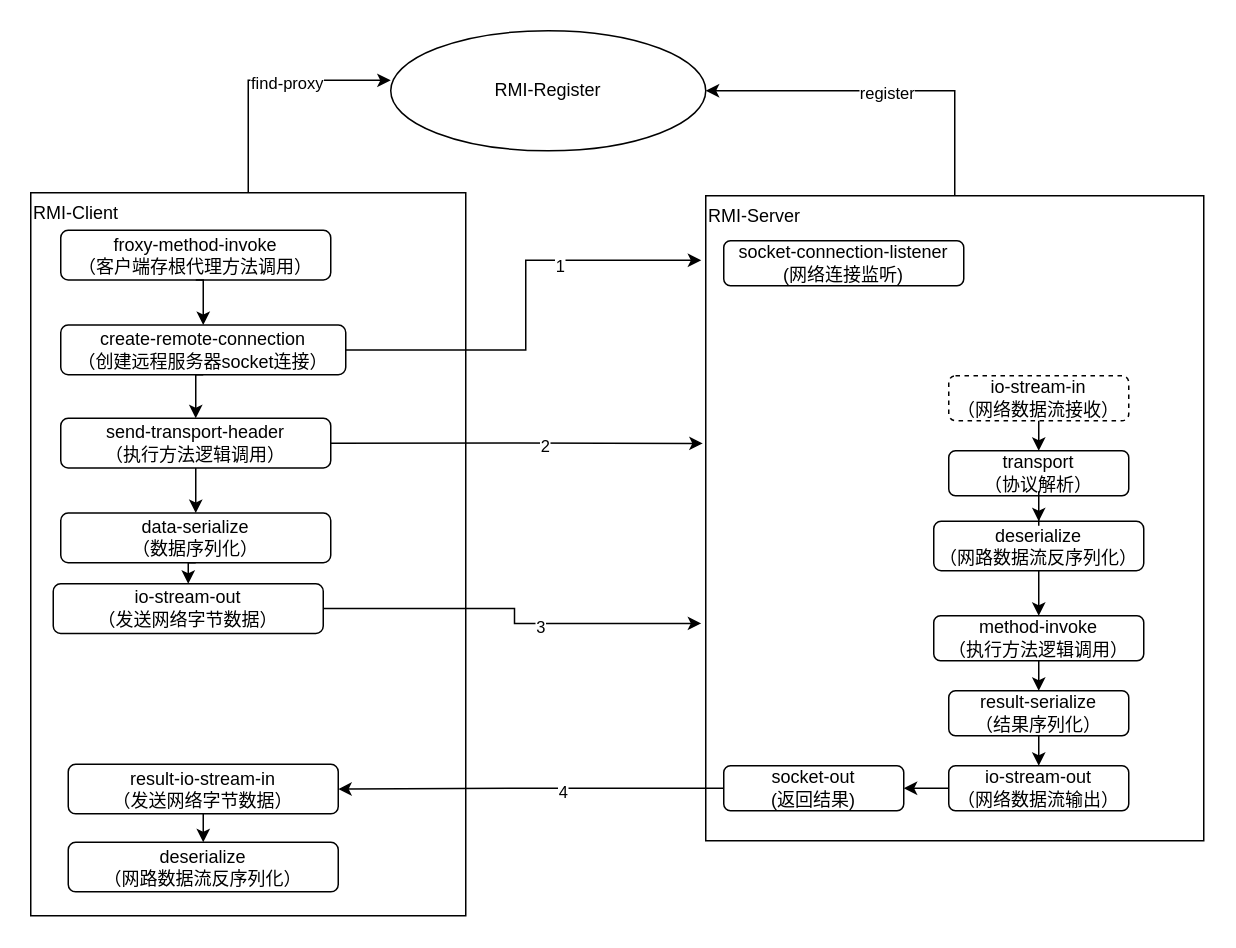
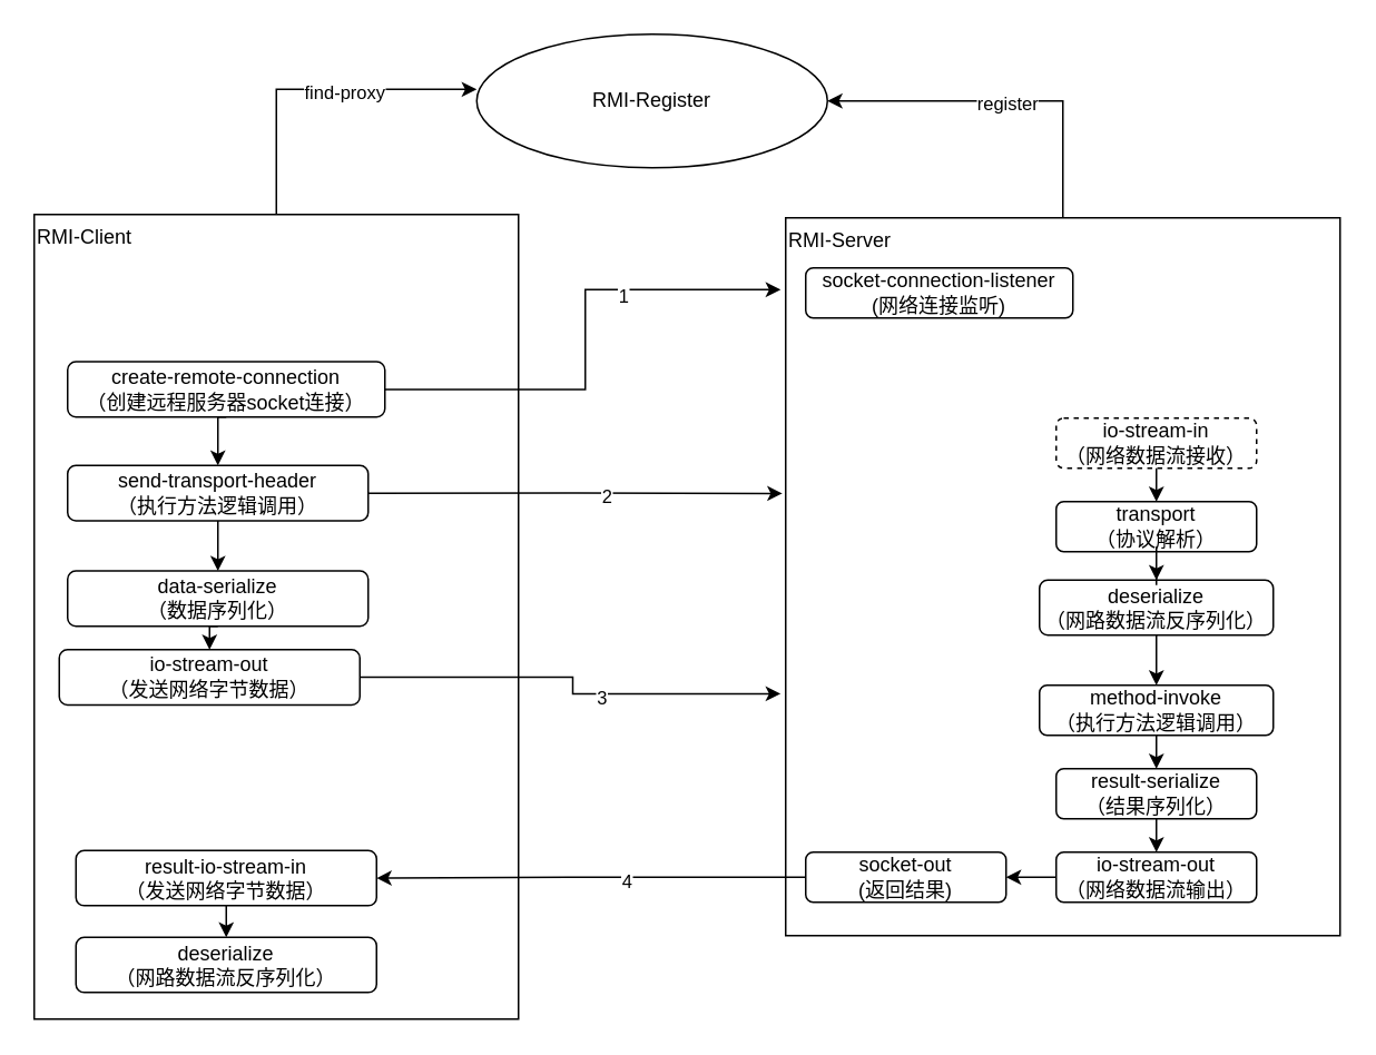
  <mxCell id="0" />
  <mxCell id="1" parent="0" />
- <mxCell id="2" value="RMI-Register" style="ellipse;whiteSpace=wrap;html=1;align=center;" vertex="1" parent="1"><mxGeometry x="260" y="20" width="210" height="80" as="geometry" /></mxCell>
+ <mxCell id="2" value="RMI-Register" style="ellipse;whiteSpace=wrap;html=1;align=center;" vertex="1" parent="1"><mxGeometry x="285" y="20" width="210" height="80" as="geometry" /></mxCell>
  <mxCell id="3" value="" style="group" vertex="1" connectable="0" parent="1"><mxGeometry x="470" y="130" width="332" height="430" as="geometry" /></mxCell>
  <mxCell id="4" value="RMI-Server" style="rounded=0;whiteSpace=wrap;html=1;horizontal=1;align=left;verticalAlign=top;" vertex="1" parent="3"><mxGeometry width="332" height="430" as="geometry" /></mxCell>
  <mxCell id="5" value="io-stream-in&lt;br&gt;（网络数据流接收）" style="rounded=1;whiteSpace=wrap;html=1;align=center;dashed=1;" vertex="1" parent="3"><mxGeometry x="162" y="120" width="120" height="30" as="geometry" /></mxCell>
  <mxCell id="6" value="transport&lt;br&gt;（协议解析）" style="rounded=1;whiteSpace=wrap;html=1;align=center;" vertex="1" parent="3"><mxGeometry x="162" y="170" width="120" height="30" as="geometry" /></mxCell>
  <mxCell id="7" style="edgeStyle=orthogonalEdgeStyle;rounded=0;orthogonalLoop=1;jettySize=auto;html=1;exitX=0.5;exitY=1;exitDx=0;exitDy=0;entryX=0.5;entryY=0;entryDx=0;entryDy=0;" edge="1" parent="3" source="5" target="6"><mxGeometry relative="1" as="geometry" /></mxCell>
  <mxCell id="8" value="deserialize&lt;br&gt;（网路数据流反序列化）" style="rounded=1;whiteSpace=wrap;html=1;align=center;" vertex="1" parent="3"><mxGeometry x="152" y="217" width="140" height="33" as="geometry" /></mxCell>
  <mxCell id="9" style="edgeStyle=orthogonalEdgeStyle;rounded=0;orthogonalLoop=1;jettySize=auto;html=1;exitX=0.5;exitY=1;exitDx=0;exitDy=0;" edge="1" parent="3" source="6" target="8"><mxGeometry relative="1" as="geometry" /></mxCell>
  <mxCell id="10" value="method-invoke&lt;br&gt;（执行方法逻辑调用）" style="rounded=1;whiteSpace=wrap;html=1;align=center;" vertex="1" parent="3"><mxGeometry x="152" y="280" width="140" height="30" as="geometry" /></mxCell>
  <mxCell id="11" value="" style="edgeStyle=orthogonalEdgeStyle;rounded=0;orthogonalLoop=1;jettySize=auto;html=1;" edge="1" parent="3" source="8" target="10"><mxGeometry relative="1" as="geometry" /></mxCell>
  <mxCell id="12" value="result-serialize&lt;br&gt;（结果序列化）" style="rounded=1;whiteSpace=wrap;html=1;align=center;" vertex="1" parent="3"><mxGeometry x="162" y="330" width="120" height="30" as="geometry" /></mxCell>
  <mxCell id="13" style="edgeStyle=orthogonalEdgeStyle;rounded=0;orthogonalLoop=1;jettySize=auto;html=1;exitX=0.5;exitY=1;exitDx=0;exitDy=0;entryX=0.5;entryY=0;entryDx=0;entryDy=0;" edge="1" parent="3" source="10" target="12"><mxGeometry relative="1" as="geometry" /></mxCell>
  <mxCell id="14" value="io-stream-out&lt;br&gt;（网络数据流输出）" style="rounded=1;whiteSpace=wrap;html=1;align=center;" vertex="1" parent="3"><mxGeometry x="162" y="380" width="120" height="30" as="geometry" /></mxCell>
  <mxCell id="15" style="edgeStyle=orthogonalEdgeStyle;rounded=0;orthogonalLoop=1;jettySize=auto;html=1;exitX=0.5;exitY=1;exitDx=0;exitDy=0;entryX=0.5;entryY=0;entryDx=0;entryDy=0;" edge="1" parent="3" source="12" target="14"><mxGeometry relative="1" as="geometry" /></mxCell>
  <mxCell id="16" value="socket-out&lt;br&gt;(返回结果)" style="rounded=1;whiteSpace=wrap;html=1;align=center;" vertex="1" parent="3"><mxGeometry x="12" y="380" width="120" height="30" as="geometry" /></mxCell>
  <mxCell id="17" value="" style="edgeStyle=orthogonalEdgeStyle;rounded=0;orthogonalLoop=1;jettySize=auto;html=1;" edge="1" parent="3" source="14" target="16"><mxGeometry relative="1" as="geometry" /></mxCell>
  <mxCell id="18" value="socket-connection-listener&lt;br&gt;(网络连接监听)" style="rounded=1;whiteSpace=wrap;html=1;align=center;" vertex="1" parent="3"><mxGeometry x="12" y="30" width="160" height="30" as="geometry" /></mxCell>
  <mxCell id="19" value="" style="group" vertex="1" connectable="0" parent="1"><mxGeometry x="20" y="120" width="290" height="490" as="geometry" /></mxCell>
  <mxCell id="20" value="RMI-Client" style="rounded=0;whiteSpace=wrap;html=1;horizontal=1;align=left;verticalAlign=top;" vertex="1" parent="19"><mxGeometry y="8" width="290" height="482" as="geometry" /></mxCell>
- <mxCell id="21" value="froxy-method-invoke&lt;br&gt;（客户端存根代理方法调用）" style="rounded=1;whiteSpace=wrap;html=1;align=center;" vertex="1" parent="19"><mxGeometry x="20" y="33.077" width="180" height="33.077" as="geometry" /></mxCell>
  <mxCell id="22" style="edgeStyle=orthogonalEdgeStyle;rounded=0;orthogonalLoop=1;jettySize=auto;html=1;exitX=0.5;exitY=1;exitDx=0;exitDy=0;entryX=0.5;entryY=0;entryDx=0;entryDy=0;" edge="1" parent="19" source="23" target="25"><mxGeometry relative="1" as="geometry" /></mxCell>
  <mxCell id="23" value="create-remote-connection&lt;br&gt;（创建远程服务器socket连接）" style="rounded=1;whiteSpace=wrap;html=1;align=center;" vertex="1" parent="19"><mxGeometry x="20" y="96.231" width="190" height="33.077" as="geometry" /></mxCell>
- <mxCell id="24" style="edgeStyle=orthogonalEdgeStyle;rounded=0;orthogonalLoop=1;jettySize=auto;html=1;exitX=0.5;exitY=1;exitDx=0;exitDy=0;entryX=0.5;entryY=0;entryDx=0;entryDy=0;" edge="1" parent="19" source="21" target="23"><mxGeometry relative="1" as="geometry" /></mxCell>
  <mxCell id="25" value="send-transport-header&lt;br&gt;（执行方法逻辑调用）" style="rounded=1;whiteSpace=wrap;html=1;align=center;" vertex="1" parent="19"><mxGeometry x="20" y="158.385" width="180" height="33.077" as="geometry" /></mxCell>
  <mxCell id="26" value="data-serialize&lt;br&gt;（数据序列化）" style="rounded=1;whiteSpace=wrap;html=1;align=center;" vertex="1" parent="19"><mxGeometry x="20" y="221.538" width="180" height="33.077" as="geometry" /></mxCell>
  <mxCell id="27" style="edgeStyle=orthogonalEdgeStyle;rounded=0;orthogonalLoop=1;jettySize=auto;html=1;exitX=0.5;exitY=1;exitDx=0;exitDy=0;entryX=0.5;entryY=0;entryDx=0;entryDy=0;" edge="1" parent="19" source="25" target="26"><mxGeometry relative="1" as="geometry" /></mxCell>
  <mxCell id="28" value="io-stream-out&lt;br&gt;（发送网络字节数据）" style="rounded=1;whiteSpace=wrap;html=1;align=center;" vertex="1" parent="19"><mxGeometry x="15" y="268.692" width="180" height="33.077" as="geometry" /></mxCell>
  <mxCell id="29" style="edgeStyle=orthogonalEdgeStyle;rounded=0;orthogonalLoop=1;jettySize=auto;html=1;exitX=0.5;exitY=1;exitDx=0;exitDy=0;entryX=0.5;entryY=0;entryDx=0;entryDy=0;" edge="1" parent="19" source="26" target="28"><mxGeometry relative="1" as="geometry" /></mxCell>
  <mxCell id="30" style="edgeStyle=orthogonalEdgeStyle;rounded=0;orthogonalLoop=1;jettySize=auto;html=1;exitX=0.5;exitY=1;exitDx=0;exitDy=0;entryX=0.5;entryY=0;entryDx=0;entryDy=0;" edge="1" parent="19" source="31" target="32"><mxGeometry relative="1" as="geometry" /></mxCell>
  <mxCell id="31" value="result-io-stream-in&lt;br&gt;（发送网络字节数据）" style="rounded=1;whiteSpace=wrap;html=1;align=center;" vertex="1" parent="19"><mxGeometry x="25" y="389.002" width="180" height="33.077" as="geometry" /></mxCell>
  <mxCell id="32" value="deserialize&lt;br&gt;（网路数据流反序列化）" style="rounded=1;whiteSpace=wrap;html=1;align=center;" vertex="1" parent="19"><mxGeometry x="25" y="441.002" width="180" height="33.077" as="geometry" /></mxCell>
  <mxCell id="33" style="edgeStyle=orthogonalEdgeStyle;rounded=0;orthogonalLoop=1;jettySize=auto;html=1;entryX=-0.009;entryY=0.1;entryDx=0;entryDy=0;entryPerimeter=0;" edge="1" parent="1" source="23" target="4"><mxGeometry relative="1" as="geometry" /></mxCell>
  <mxCell id="34" value="1" style="edgeLabel;html=1;align=center;verticalAlign=middle;resizable=0;points=[];" vertex="1" connectable="0" parent="33"><mxGeometry x="0.358" y="-3" relative="1" as="geometry"><mxPoint as="offset" /></mxGeometry></mxCell>
  <mxCell id="35" style="edgeStyle=orthogonalEdgeStyle;rounded=0;orthogonalLoop=1;jettySize=auto;html=1;exitX=1;exitY=0.5;exitDx=0;exitDy=0;entryX=-0.006;entryY=0.384;entryDx=0;entryDy=0;entryPerimeter=0;" edge="1" parent="1" source="25" target="4"><mxGeometry relative="1" as="geometry" /></mxCell>
  <mxCell id="36" value="2" style="edgeLabel;html=1;align=center;verticalAlign=middle;resizable=0;points=[];" vertex="1" connectable="0" parent="35"><mxGeometry x="0.153" y="-1" relative="1" as="geometry"><mxPoint as="offset" /></mxGeometry></mxCell>
  <mxCell id="37" style="edgeStyle=orthogonalEdgeStyle;rounded=0;orthogonalLoop=1;jettySize=auto;html=1;exitX=1;exitY=0.5;exitDx=0;exitDy=0;entryX=-0.009;entryY=0.663;entryDx=0;entryDy=0;entryPerimeter=0;" edge="1" parent="1" source="28" target="4"><mxGeometry relative="1" as="geometry" /></mxCell>
  <mxCell id="38" value="3" style="edgeLabel;html=1;align=center;verticalAlign=middle;resizable=0;points=[];" vertex="1" connectable="0" parent="37"><mxGeometry x="0.186" y="-2" relative="1" as="geometry"><mxPoint x="-1" as="offset" /></mxGeometry></mxCell>
  <mxCell id="39" style="edgeStyle=orthogonalEdgeStyle;rounded=0;orthogonalLoop=1;jettySize=auto;html=1;exitX=0;exitY=0.5;exitDx=0;exitDy=0;entryX=1;entryY=0.5;entryDx=0;entryDy=0;" edge="1" parent="1" source="16" target="31"><mxGeometry relative="1" as="geometry" /></mxCell>
  <mxCell id="40" value="4" style="edgeLabel;html=1;align=center;verticalAlign=middle;resizable=0;points=[];" vertex="1" connectable="0" parent="39"><mxGeometry x="-0.161" y="2" relative="1" as="geometry"><mxPoint as="offset" /></mxGeometry></mxCell>
  <mxCell id="41" style="edgeStyle=orthogonalEdgeStyle;rounded=0;orthogonalLoop=1;jettySize=auto;html=1;exitX=0.5;exitY=0;exitDx=0;exitDy=0;entryX=1;entryY=0.5;entryDx=0;entryDy=0;" edge="1" parent="1" source="4" target="2"><mxGeometry relative="1" as="geometry" /></mxCell>
  <mxCell id="42" value="register" style="edgeLabel;html=1;align=center;verticalAlign=middle;resizable=0;points=[];" vertex="1" connectable="0" parent="41"><mxGeometry x="-0.017" y="1" relative="1" as="geometry"><mxPoint as="offset" /></mxGeometry></mxCell>
  <mxCell id="43" style="edgeStyle=orthogonalEdgeStyle;rounded=0;orthogonalLoop=1;jettySize=auto;html=1;exitX=0.5;exitY=0;exitDx=0;exitDy=0;entryX=0;entryY=0.413;entryDx=0;entryDy=0;entryPerimeter=0;" edge="1" parent="1" source="20" target="2"><mxGeometry relative="1" as="geometry" /></mxCell>
  <mxCell id="44" value="find-proxy" style="edgeLabel;html=1;align=center;verticalAlign=middle;resizable=0;points=[];" vertex="1" connectable="0" parent="43"><mxGeometry x="0.188" y="-1" relative="1" as="geometry"><mxPoint as="offset" /></mxGeometry></mxCell>
